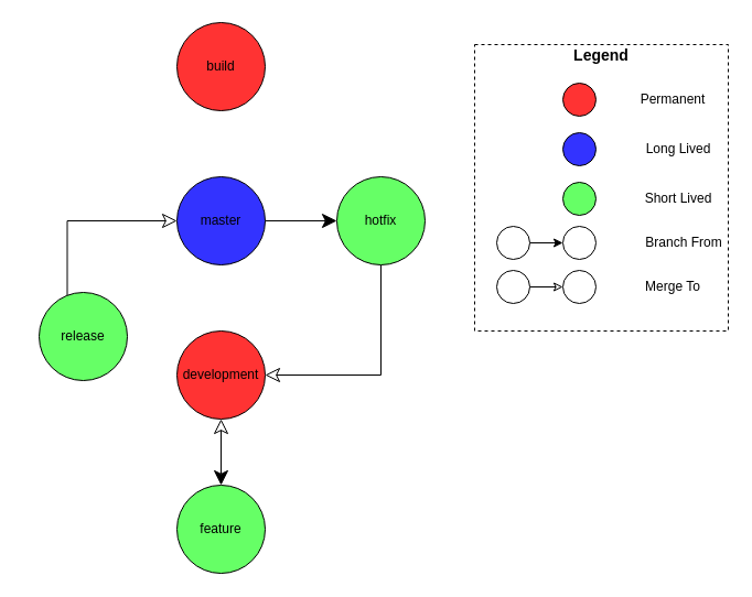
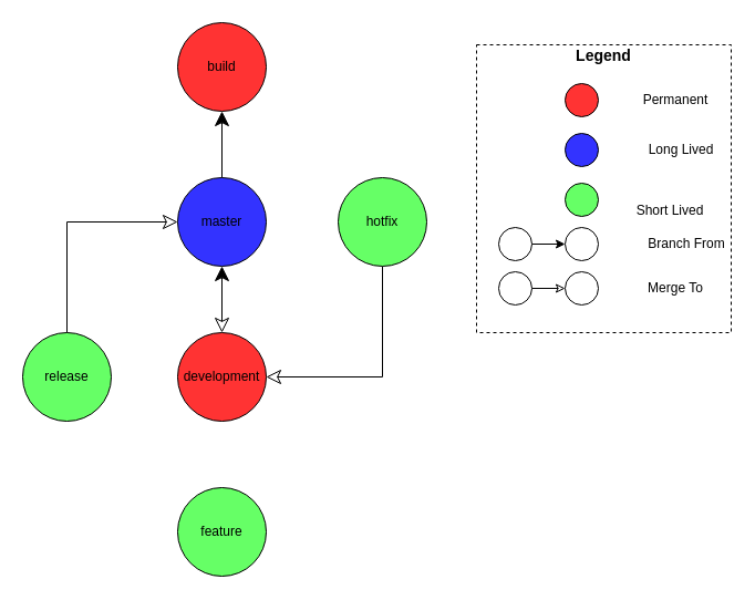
  <mxCell id="0" />
  <mxCell id="1" parent="0" />
  <mxCell id="2" value="" style="rounded=0;whiteSpace=wrap;html=1;fillColor=none;dashed=1;" parent="1" vertex="1"><mxGeometry x="430" y="40" width="230" height="260" as="geometry" /></mxCell>
  <mxCell id="3" value="" style="ellipse;whiteSpace=wrap;html=1;aspect=fixed;fillColor=#3333FF;" parent="1" vertex="1"><mxGeometry x="510" y="120" width="30" height="30" as="geometry" /></mxCell>
  <mxCell id="4" value="Long Lived" style="text;html=1;strokeColor=none;fillColor=none;align=center;verticalAlign=middle;whiteSpace=wrap;rounded=0;" parent="1" vertex="1"><mxGeometry x="580" y="125" width="70" height="20" as="geometry" /></mxCell>
  <mxCell id="5" value="" style="ellipse;whiteSpace=wrap;html=1;aspect=fixed;fillColor=#66FF66;" parent="1" vertex="1"><mxGeometry x="510" y="165" width="30" height="30" as="geometry" /></mxCell>
- <mxCell id="6" value="Short Lived" style="text;html=1;strokeColor=none;fillColor=none;align=center;verticalAlign=middle;whiteSpace=wrap;rounded=0;" parent="1" vertex="1"><mxGeometry x="580" y="170" width="70" height="20" as="geometry" /></mxCell>
+ <mxCell id="6" value="Short Lived" style="text;html=1;strokeColor=none;fillColor=none;align=center;verticalAlign=middle;whiteSpace=wrap;rounded=0;" parent="1" vertex="1"><mxGeometry x="570" y="180" width="70" height="20" as="geometry" /></mxCell>
  <mxCell id="7" value="" style="edgeStyle=orthogonalEdgeStyle;rounded=0;orthogonalLoop=1;jettySize=auto;html=1;startArrow=none;startFill=0;" parent="1" source="8" target="9" edge="1"><mxGeometry relative="1" as="geometry" /></mxCell>
  <mxCell id="8" value="" style="ellipse;whiteSpace=wrap;html=1;aspect=fixed;fillColor=#FFFFFF;" parent="1" vertex="1"><mxGeometry x="450" y="205" width="30" height="30" as="geometry" /></mxCell>
  <mxCell id="9" value="" style="ellipse;whiteSpace=wrap;html=1;aspect=fixed;fillColor=#FFFFFF;" parent="1" vertex="1"><mxGeometry x="510" y="205" width="30" height="30" as="geometry" /></mxCell>
  <mxCell id="10" value="Branch From" style="text;html=1;strokeColor=none;fillColor=none;align=center;verticalAlign=middle;whiteSpace=wrap;rounded=0;" parent="1" vertex="1"><mxGeometry x="580" y="210" width="80" height="20" as="geometry" /></mxCell>
  <mxCell id="11" value="" style="edgeStyle=orthogonalEdgeStyle;rounded=0;orthogonalLoop=1;jettySize=auto;html=1;startArrow=none;startFill=0;endArrow=classic;endFill=0;" parent="1" source="12" target="13" edge="1"><mxGeometry relative="1" as="geometry" /></mxCell>
  <mxCell id="12" value="" style="ellipse;whiteSpace=wrap;html=1;aspect=fixed;fillColor=#FFFFFF;" parent="1" vertex="1"><mxGeometry x="450" y="245" width="30" height="30" as="geometry" /></mxCell>
  <mxCell id="13" value="" style="ellipse;whiteSpace=wrap;html=1;aspect=fixed;fillColor=#FFFFFF;" parent="1" vertex="1"><mxGeometry x="510" y="245" width="30" height="30" as="geometry" /></mxCell>
  <mxCell id="14" value="Merge To" style="text;html=1;strokeColor=none;fillColor=none;align=center;verticalAlign=middle;whiteSpace=wrap;rounded=0;" parent="1" vertex="1"><mxGeometry x="580" y="250" width="60" height="20" as="geometry" /></mxCell>
  <mxCell id="15" value="&lt;b&gt;&lt;font style=&quot;font-size: 14px&quot;&gt;Legend&lt;/font&gt;&lt;/b&gt;" style="text;html=1;strokeColor=none;fillColor=none;align=center;verticalAlign=middle;whiteSpace=wrap;rounded=0;" parent="1" vertex="1"><mxGeometry x="525" y="40" width="40" height="20" as="geometry" /></mxCell>
- <mxCell id="16" value="" style="edgeStyle=orthogonalEdgeStyle;rounded=0;orthogonalLoop=1;jettySize=auto;html=1;startArrow=none;startFill=0;startSize=11;endArrow=classic;endFill=1;endSize=11;" edge="1" parent="1" source="17" target="23"><mxGeometry relative="1" as="geometry" /></mxCell>
+ <mxCell id="16" value="" style="edgeStyle=orthogonalEdgeStyle;rounded=0;orthogonalLoop=1;jettySize=auto;html=1;startArrow=none;startFill=0;startSize=11;endArrow=classic;endFill=1;endSize=11;" edge="1" parent="1" source="17" target="25"><mxGeometry relative="1" as="geometry" /></mxCell>
  <mxCell id="17" value="master" style="ellipse;whiteSpace=wrap;html=1;aspect=fixed;fillColor=#3333FF;" vertex="1" parent="1"><mxGeometry x="160" y="160" width="80" height="80" as="geometry" /></mxCell>
- <mxCell id="18" value="" style="edgeStyle=orthogonalEdgeStyle;rounded=0;orthogonalLoop=1;jettySize=auto;html=1;endSize=11;startSize=11;startArrow=classic;startFill=0;" edge="1" parent="1" source="19" target="24"><mxGeometry relative="1" as="geometry" /></mxCell>
+ <mxCell id="18" value="" style="edgeStyle=orthogonalEdgeStyle;rounded=0;orthogonalLoop=1;jettySize=auto;html=1;endSize=11;startSize=11;startArrow=classic;startFill=0;" edge="1" parent="1" source="19" target="17"><mxGeometry relative="1" as="geometry" /></mxCell>
  <mxCell id="19" value="development" style="ellipse;whiteSpace=wrap;html=1;aspect=fixed;fillColor=#ff3333;" vertex="1" parent="1"><mxGeometry x="160" y="300" width="80" height="80" as="geometry" /></mxCell>
  <mxCell id="20" style="edgeStyle=orthogonalEdgeStyle;rounded=0;orthogonalLoop=1;jettySize=auto;html=1;entryX=0;entryY=0.5;entryDx=0;entryDy=0;startArrow=none;startFill=0;startSize=11;endSize=11;endArrow=classic;endFill=0;" edge="1" parent="1" source="21" target="17"><mxGeometry relative="1" as="geometry"><Array as="points"><mxPoint x="60.5" y="200" /></Array></mxGeometry></mxCell>
- <mxCell id="21" value="release" style="ellipse;whiteSpace=wrap;html=1;aspect=fixed;fillColor=#66FF66;" vertex="1" parent="1"><mxGeometry x="35" y="265" width="80" height="80" as="geometry" /></mxCell>
+ <mxCell id="21" value="release" style="ellipse;whiteSpace=wrap;html=1;aspect=fixed;fillColor=#66FF66;" vertex="1" parent="1"><mxGeometry x="20" y="300" width="80" height="80" as="geometry" /></mxCell>
  <mxCell id="22" style="edgeStyle=orthogonalEdgeStyle;rounded=0;orthogonalLoop=1;jettySize=auto;html=1;entryX=1;entryY=0.5;entryDx=0;entryDy=0;startArrow=none;startFill=0;startSize=11;endArrow=classic;endFill=0;endSize=11;" edge="1" parent="1" source="23" target="19"><mxGeometry relative="1" as="geometry"><Array as="points"><mxPoint x="345.5" y="340" /></Array></mxGeometry></mxCell>
  <mxCell id="23" value="hotfix" style="ellipse;whiteSpace=wrap;html=1;aspect=fixed;fillColor=#66FF66;" vertex="1" parent="1"><mxGeometry x="305" y="160" width="80" height="80" as="geometry" /></mxCell>
  <mxCell id="24" value="feature" style="ellipse;whiteSpace=wrap;html=1;aspect=fixed;fillColor=#66FF66;" vertex="1" parent="1"><mxGeometry x="160" y="440" width="80" height="80" as="geometry" /></mxCell>
  <mxCell id="25" value="build" style="ellipse;whiteSpace=wrap;html=1;aspect=fixed;fillColor=#FF3333;" vertex="1" parent="1"><mxGeometry x="160" y="20" width="80" height="80" as="geometry" /></mxCell>
  <mxCell id="26" value="" style="ellipse;whiteSpace=wrap;html=1;aspect=fixed;fillColor=#FF3333;" vertex="1" parent="1"><mxGeometry x="510" y="75" width="30" height="30" as="geometry" /></mxCell>
  <mxCell id="27" value="Permanent" style="text;html=1;strokeColor=none;fillColor=none;align=center;verticalAlign=middle;whiteSpace=wrap;rounded=0;" vertex="1" parent="1"><mxGeometry x="590" y="80" width="40" height="20" as="geometry" /></mxCell>
